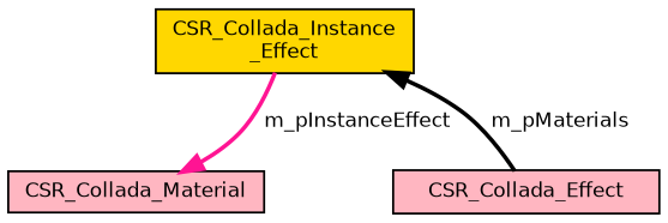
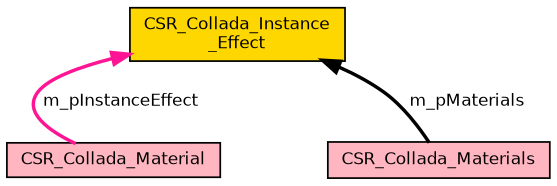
  digraph {
    node [color=black fillcolor=lightpink fontname=Helvetica fontsize=10 shape=record style=filled]
    edge [dir=back fontname=Helvetica fontsize=10 labelfontname=Helvetica labelfontsize=10 style=bold]
-   n1 [fontcolor=black height=0.2 label=CSR_Collada_Effect width=0.4]
+   n1 [fontcolor=black height=0.2 label=CSR_Collada_Materials width=0.4]
    n2 [height=0.2 label=CSR_Collada_Material width=0.4]
    n3 [fillcolor=gold height=0.2 label="CSR_Collada_Instance\l_Effect" width=0.4]
    n3 -> n1 [color=black label=" m_pMaterials"]
-   n2 -> n3 [color=deeppink label=" m_pInstanceEffect"]
+   n3 -> n2 [color=deeppink label=" m_pInstanceEffect"]
  }
